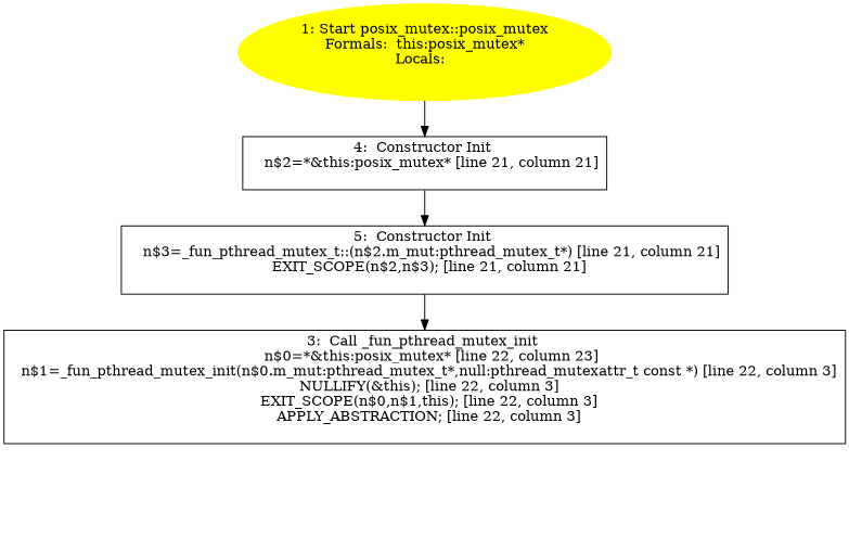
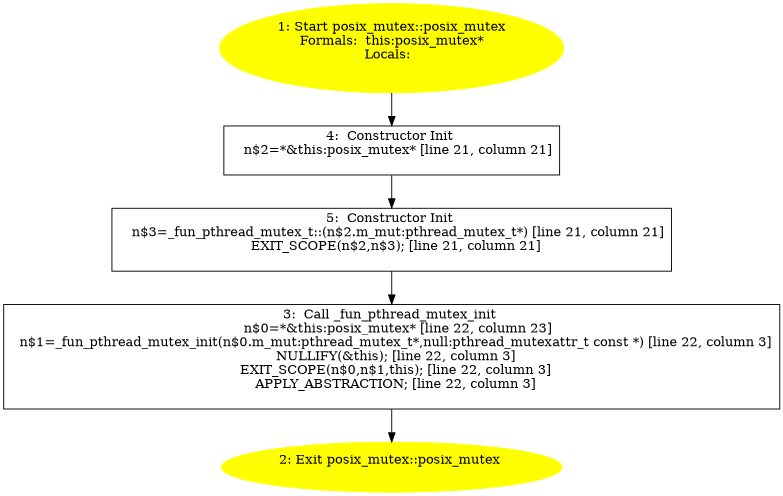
  digraph {
    fontname="DejaVu Serif"
    node [fontname="DejaVu Serif" shape=box]
    edge [fontname="DejaVu Serif"]
    n1 [color=yellow label="1: Start posix_mutex::posix_mutex\nFormals:  this:posix_mutex*\nLocals:  \n  " style=filled shape=""]
    n2 [label="4:  Constructor Init \n   n$2=*&this:posix_mutex* [line 21, column 21]\n "]
    n3 [label="5:  Constructor Init \n   n$3=_fun_pthread_mutex_t::(n$2.m_mut:pthread_mutex_t*) [line 21, column 21]\n  EXIT_SCOPE(n$2,n$3); [line 21, column 21]\n "]
+   n4 [color=yellow label="2: Exit posix_mutex::posix_mutex \n  " style=filled shape=""]
    n5 [label="3:  Call _fun_pthread_mutex_init \n   n$0=*&this:posix_mutex* [line 22, column 23]\n  n$1=_fun_pthread_mutex_init(n$0.m_mut:pthread_mutex_t*,null:pthread_mutexattr_t const *) [line 22, column 3]\n  NULLIFY(&this); [line 22, column 3]\n  EXIT_SCOPE(n$0,n$1,this); [line 22, column 3]\n  APPLY_ABSTRACTION; [line 22, column 3]\n "]
    n1 -> n2
    n2 -> n3
    n3 -> n5
+   n5 -> n4
  }
